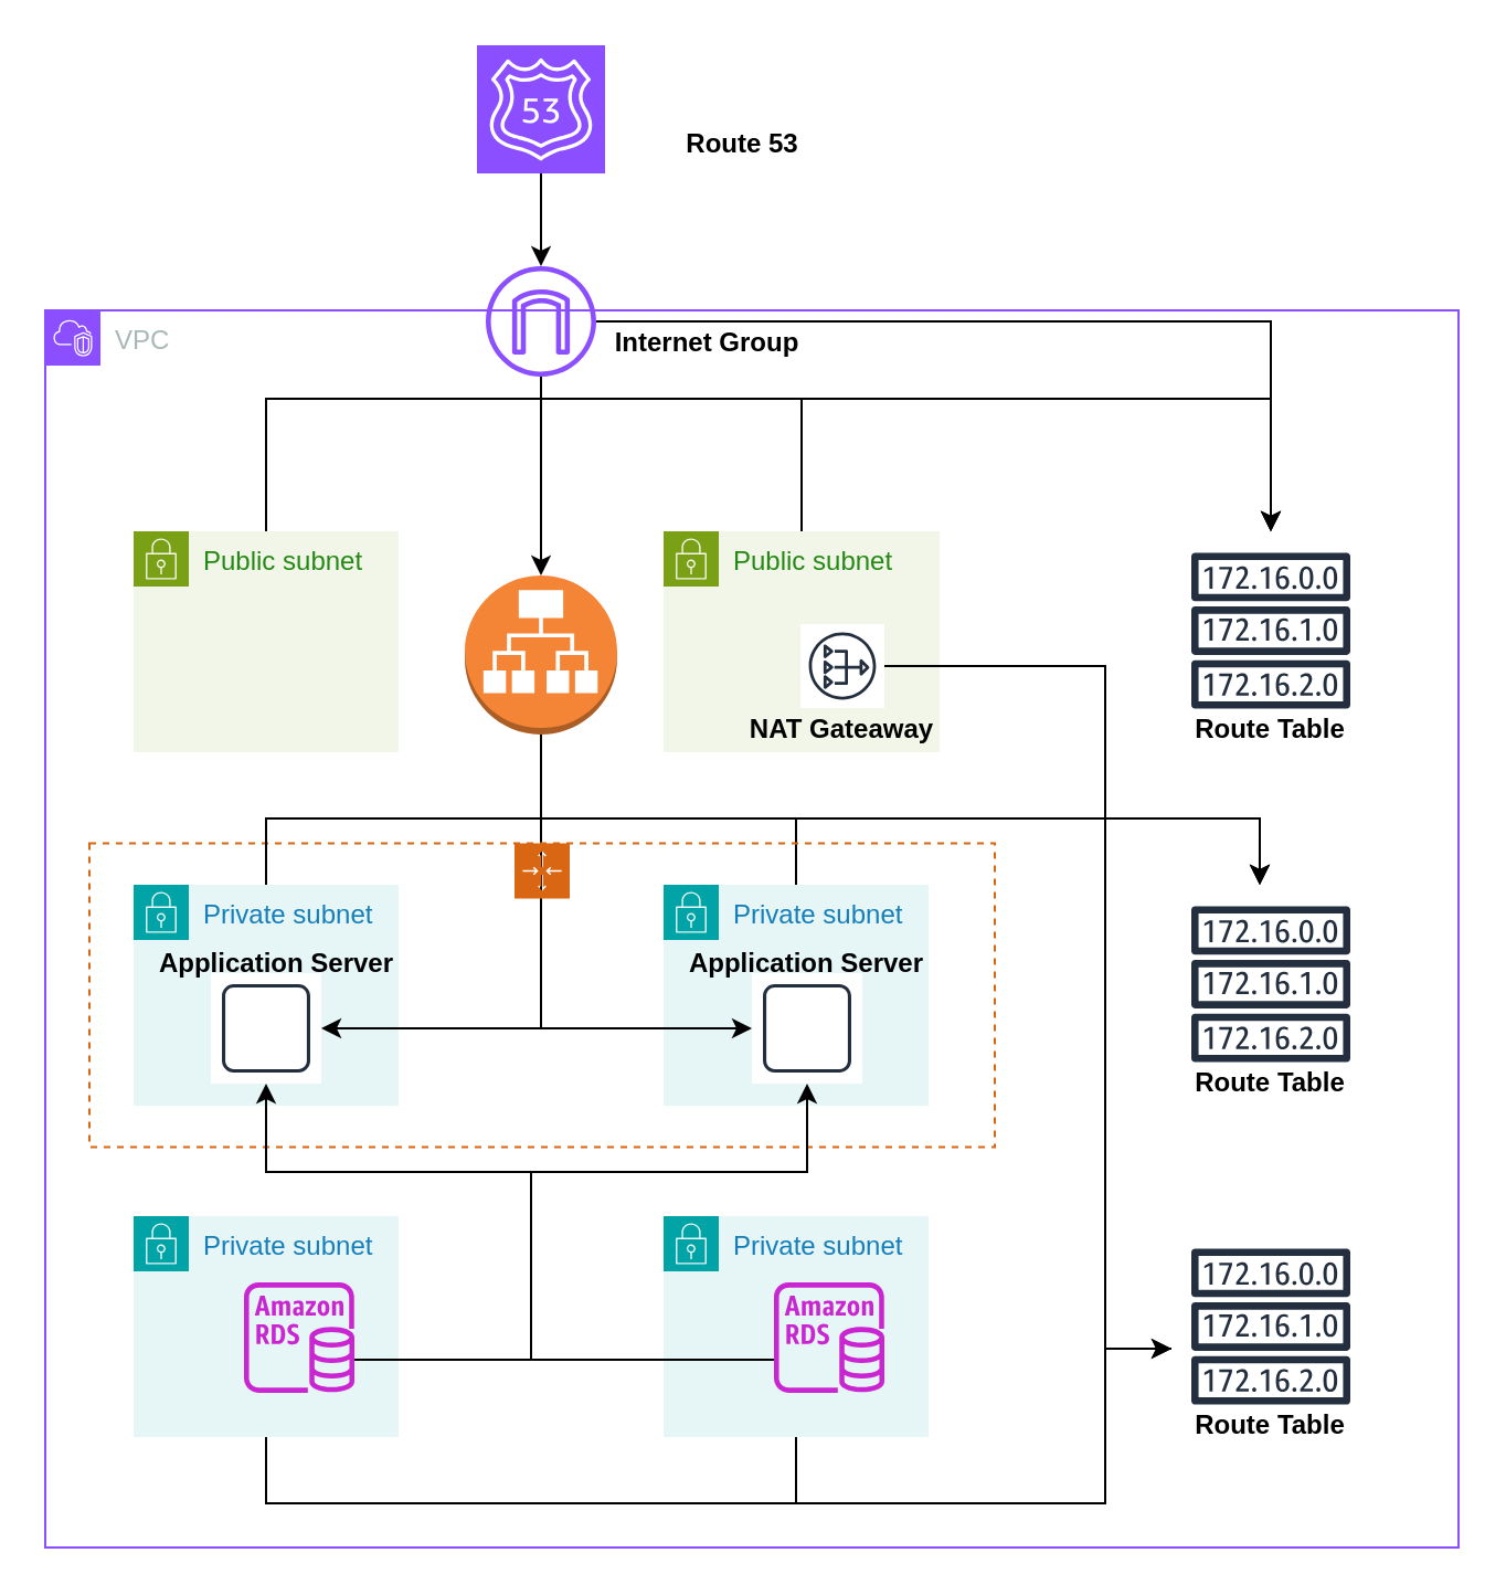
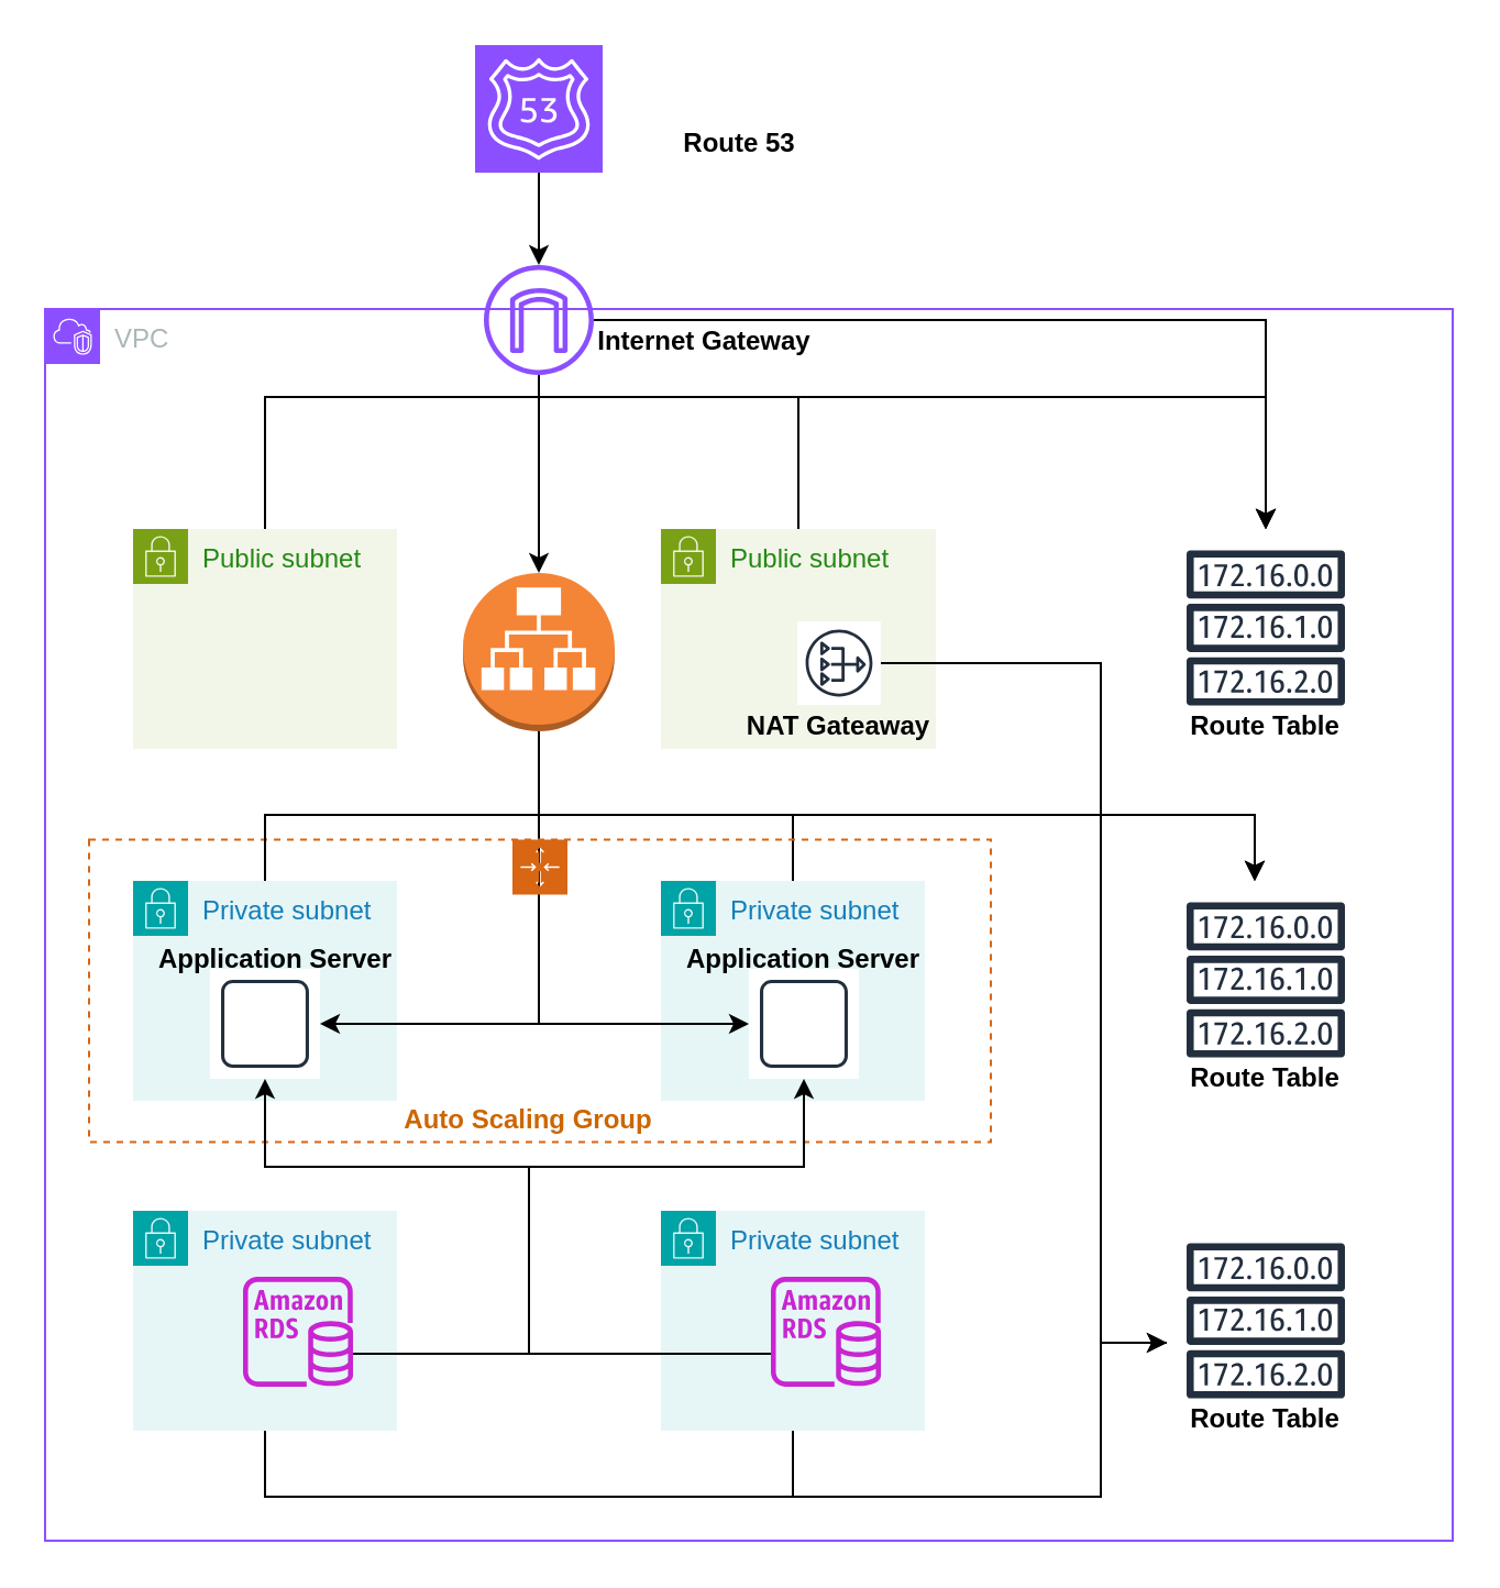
  <mxCell id="0" />
  <mxCell id="1" parent="0" />
  <mxCell id="2" value="VPC" style="points=[[0,0],[0.25,0],[0.5,0],[0.75,0],[1,0],[1,0.25],[1,0.5],[1,0.75],[1,1],[0.75,1],[0.5,1],[0.25,1],[0,1],[0,0.75],[0,0.5],[0,0.25]];outlineConnect=0;gradientColor=none;html=1;whiteSpace=wrap;fontSize=12;fontStyle=0;container=1;pointerEvents=0;collapsible=0;recursiveResize=0;shape=mxgraph.aws4.group;grIcon=mxgraph.aws4.group_vpc2;strokeColor=#8C4FFF;fillColor=none;verticalAlign=top;align=left;spacingLeft=30;fontColor=#AAB7B8;dashed=0;" vertex="1" parent="1"><mxGeometry x="20" y="140" width="640" height="560" as="geometry" /></mxCell>
  <mxCell id="3" style="edgeStyle=orthogonalEdgeStyle;rounded=0;orthogonalLoop=1;jettySize=auto;html=1;" edge="1" parent="2" source="4" target="33"><mxGeometry relative="1" as="geometry"><Array as="points"><mxPoint x="100" y="540" /><mxPoint x="480" y="540" /><mxPoint x="480" y="470" /></Array></mxGeometry></mxCell>
  <mxCell id="4" value="Private subnet" style="points=[[0,0],[0.25,0],[0.5,0],[0.75,0],[1,0],[1,0.25],[1,0.5],[1,0.75],[1,1],[0.75,1],[0.5,1],[0.25,1],[0,1],[0,0.75],[0,0.5],[0,0.25]];outlineConnect=0;gradientColor=none;html=1;whiteSpace=wrap;fontSize=12;fontStyle=0;container=1;pointerEvents=0;collapsible=0;recursiveResize=0;shape=mxgraph.aws4.group;grIcon=mxgraph.aws4.group_security_group;grStroke=0;strokeColor=#00A4A6;fillColor=#E6F6F7;verticalAlign=top;align=left;spacingLeft=30;fontColor=#147EBA;dashed=0;" vertex="1" parent="2"><mxGeometry x="40" y="410" width="120" height="100" as="geometry" /></mxCell>
  <mxCell id="5" value="" style="sketch=0;outlineConnect=0;fontColor=#232F3E;gradientColor=none;fillColor=#C925D1;strokeColor=none;dashed=0;verticalLabelPosition=bottom;verticalAlign=top;align=center;html=1;fontSize=12;fontStyle=0;aspect=fixed;pointerEvents=1;shape=mxgraph.aws4.rds_instance;" vertex="1" parent="4"><mxGeometry x="50" y="30" width="50" height="50" as="geometry" /></mxCell>
  <mxCell id="6" style="edgeStyle=orthogonalEdgeStyle;rounded=0;orthogonalLoop=1;jettySize=auto;html=1;entryX=0.524;entryY=0.073;entryDx=0;entryDy=0;entryPerimeter=0;" edge="1" parent="2" source="7" target="33"><mxGeometry relative="1" as="geometry"><Array as="points"><mxPoint x="340" y="540" /><mxPoint x="480" y="540" /><mxPoint x="480" y="470" /><mxPoint x="557" y="470" /></Array></mxGeometry></mxCell>
  <mxCell id="7" value="Private subnet" style="points=[[0,0],[0.25,0],[0.5,0],[0.75,0],[1,0],[1,0.25],[1,0.5],[1,0.75],[1,1],[0.75,1],[0.5,1],[0.25,1],[0,1],[0,0.75],[0,0.5],[0,0.25]];outlineConnect=0;gradientColor=none;html=1;whiteSpace=wrap;fontSize=12;fontStyle=0;container=1;pointerEvents=0;collapsible=0;recursiveResize=0;shape=mxgraph.aws4.group;grIcon=mxgraph.aws4.group_security_group;grStroke=0;strokeColor=#00A4A6;fillColor=#E6F6F7;verticalAlign=top;align=left;spacingLeft=30;fontColor=#147EBA;dashed=0;" vertex="1" parent="2"><mxGeometry x="280" y="410" width="120" height="100" as="geometry" /></mxCell>
  <mxCell id="8" value="" style="sketch=0;outlineConnect=0;fontColor=#232F3E;gradientColor=none;fillColor=#C925D1;strokeColor=none;dashed=0;verticalLabelPosition=bottom;verticalAlign=top;align=center;html=1;fontSize=12;fontStyle=0;aspect=fixed;pointerEvents=1;shape=mxgraph.aws4.rds_instance;" vertex="1" parent="7"><mxGeometry x="50" y="30" width="50" height="50" as="geometry" /></mxCell>
  <mxCell id="9" value="Private subnet" style="points=[[0,0],[0.25,0],[0.5,0],[0.75,0],[1,0],[1,0.25],[1,0.5],[1,0.75],[1,1],[0.75,1],[0.5,1],[0.25,1],[0,1],[0,0.75],[0,0.5],[0,0.25]];outlineConnect=0;gradientColor=none;html=1;whiteSpace=wrap;fontSize=12;fontStyle=0;container=1;pointerEvents=0;collapsible=0;recursiveResize=0;shape=mxgraph.aws4.group;grIcon=mxgraph.aws4.group_security_group;grStroke=0;strokeColor=#00A4A6;fillColor=#E6F6F7;verticalAlign=top;align=left;spacingLeft=30;fontColor=#147EBA;dashed=0;" vertex="1" parent="2"><mxGeometry x="40" y="260" width="120" height="100" as="geometry" /></mxCell>
  <mxCell id="10" value="" style="sketch=0;outlineConnect=0;fontColor=#232F3E;gradientColor=none;strokeColor=#232F3E;fillColor=#ffffff;dashed=0;verticalLabelPosition=bottom;verticalAlign=top;align=center;html=1;fontSize=12;fontStyle=0;aspect=fixed;shape=mxgraph.aws4.resourceIcon;resIcon=mxgraph.aws4.instance;" vertex="1" parent="9"><mxGeometry x="35" y="40" width="50" height="50" as="geometry" /></mxCell>
  <mxCell id="11" style="edgeStyle=orthogonalEdgeStyle;rounded=0;orthogonalLoop=1;jettySize=auto;html=1;" edge="1" parent="2" source="12" target="32"><mxGeometry relative="1" as="geometry"><Array as="points"><mxPoint x="340" y="230" /><mxPoint x="550" y="230" /></Array></mxGeometry></mxCell>
  <mxCell id="12" value="Private subnet" style="points=[[0,0],[0.25,0],[0.5,0],[0.75,0],[1,0],[1,0.25],[1,0.5],[1,0.75],[1,1],[0.75,1],[0.5,1],[0.25,1],[0,1],[0,0.75],[0,0.5],[0,0.25]];outlineConnect=0;gradientColor=none;html=1;whiteSpace=wrap;fontSize=12;fontStyle=0;container=1;pointerEvents=0;collapsible=0;recursiveResize=0;shape=mxgraph.aws4.group;grIcon=mxgraph.aws4.group_security_group;grStroke=0;strokeColor=#00A4A6;fillColor=#E6F6F7;verticalAlign=top;align=left;spacingLeft=30;fontColor=#147EBA;dashed=0;" vertex="1" parent="2"><mxGeometry x="280" y="260" width="120" height="100" as="geometry" /></mxCell>
  <mxCell id="13" value="" style="sketch=0;outlineConnect=0;fontColor=#232F3E;gradientColor=none;strokeColor=#232F3E;fillColor=#ffffff;dashed=0;verticalLabelPosition=bottom;verticalAlign=top;align=center;html=1;fontSize=12;fontStyle=0;aspect=fixed;shape=mxgraph.aws4.resourceIcon;resIcon=mxgraph.aws4.instance;" vertex="1" parent="12"><mxGeometry x="40" y="40" width="50" height="50" as="geometry" /></mxCell>
  <mxCell id="14" style="edgeStyle=orthogonalEdgeStyle;rounded=0;orthogonalLoop=1;jettySize=auto;html=1;" edge="1" parent="2" source="15" target="31"><mxGeometry relative="1" as="geometry"><Array as="points"><mxPoint x="100" y="40" /><mxPoint x="555" y="40" /></Array></mxGeometry></mxCell>
  <mxCell id="15" value="Public subnet" style="points=[[0,0],[0.25,0],[0.5,0],[0.75,0],[1,0],[1,0.25],[1,0.5],[1,0.75],[1,1],[0.75,1],[0.5,1],[0.25,1],[0,1],[0,0.75],[0,0.5],[0,0.25]];outlineConnect=0;gradientColor=none;html=1;whiteSpace=wrap;fontSize=12;fontStyle=0;container=1;pointerEvents=0;collapsible=0;recursiveResize=0;shape=mxgraph.aws4.group;grIcon=mxgraph.aws4.group_security_group;grStroke=0;strokeColor=#7AA116;fillColor=#F2F6E8;verticalAlign=top;align=left;spacingLeft=30;fontColor=#248814;dashed=0;" vertex="1" parent="2"><mxGeometry x="40" y="100" width="120" height="100" as="geometry" /></mxCell>
  <mxCell id="16" style="edgeStyle=orthogonalEdgeStyle;rounded=0;orthogonalLoop=1;jettySize=auto;html=1;" edge="1" parent="2" source="17" target="31"><mxGeometry relative="1" as="geometry"><Array as="points"><mxPoint x="343" y="40" /><mxPoint x="555" y="40" /></Array></mxGeometry></mxCell>
  <mxCell id="17" value="Public subnet" style="points=[[0,0],[0.25,0],[0.5,0],[0.75,0],[1,0],[1,0.25],[1,0.5],[1,0.75],[1,1],[0.75,1],[0.5,1],[0.25,1],[0,1],[0,0.75],[0,0.5],[0,0.25]];outlineConnect=0;gradientColor=none;html=1;whiteSpace=wrap;fontSize=12;fontStyle=0;container=1;pointerEvents=0;collapsible=0;recursiveResize=0;shape=mxgraph.aws4.group;grIcon=mxgraph.aws4.group_security_group;grStroke=0;strokeColor=#7AA116;fillColor=#F2F6E8;verticalAlign=top;align=left;spacingLeft=30;fontColor=#248814;dashed=0;" vertex="1" parent="2"><mxGeometry x="280" y="100" width="125" height="100" as="geometry" /></mxCell>
  <mxCell id="18" value="" style="sketch=0;outlineConnect=0;fontColor=#232F3E;gradientColor=none;strokeColor=#232F3E;fillColor=#ffffff;dashed=0;verticalLabelPosition=bottom;verticalAlign=top;align=center;html=1;fontSize=12;fontStyle=0;aspect=fixed;shape=mxgraph.aws4.resourceIcon;resIcon=mxgraph.aws4.nat_gateway;" vertex="1" parent="17"><mxGeometry x="62" y="42" width="38" height="38" as="geometry" /></mxCell>
  <mxCell id="19" value="&lt;b&gt;NAT Gateaway&lt;/b&gt;" style="text;html=1;strokeColor=none;fillColor=none;align=center;verticalAlign=middle;whiteSpace=wrap;rounded=0;" vertex="1" parent="17"><mxGeometry x="31" y="80" width="100" height="20" as="geometry" /></mxCell>
  <mxCell id="20" style="edgeStyle=orthogonalEdgeStyle;rounded=0;orthogonalLoop=1;jettySize=auto;html=1;" edge="1" parent="2" source="22" target="10"><mxGeometry relative="1" as="geometry"><Array as="points"><mxPoint x="225" y="325" /></Array></mxGeometry></mxCell>
  <mxCell id="21" style="edgeStyle=orthogonalEdgeStyle;rounded=0;orthogonalLoop=1;jettySize=auto;html=1;" edge="1" parent="2" source="22" target="13"><mxGeometry relative="1" as="geometry"><Array as="points"><mxPoint x="225" y="325" /></Array></mxGeometry></mxCell>
  <mxCell id="22" value="" style="outlineConnect=0;dashed=0;verticalLabelPosition=bottom;verticalAlign=top;align=center;html=1;shape=mxgraph.aws3.application_load_balancer;fillColor=#F58536;gradientColor=none;" vertex="1" parent="2"><mxGeometry x="190" y="120" width="69" height="72" as="geometry" /></mxCell>
  <mxCell id="23" style="edgeStyle=orthogonalEdgeStyle;rounded=0;orthogonalLoop=1;jettySize=auto;html=1;" edge="1" parent="2" source="26" target="22"><mxGeometry relative="1" as="geometry" /></mxCell>
  <mxCell id="24" style="edgeStyle=orthogonalEdgeStyle;rounded=0;orthogonalLoop=1;jettySize=auto;html=1;" edge="1" parent="2" source="26" target="31"><mxGeometry relative="1" as="geometry"><Array as="points"><mxPoint x="225" y="40" /><mxPoint x="555" y="40" /></Array></mxGeometry></mxCell>
  <mxCell id="25" style="edgeStyle=orthogonalEdgeStyle;rounded=0;orthogonalLoop=1;jettySize=auto;html=1;" edge="1" parent="2" source="26" target="31"><mxGeometry relative="1" as="geometry"><Array as="points"><mxPoint x="555" y="5" /></Array></mxGeometry></mxCell>
  <mxCell id="26" value="" style="sketch=0;outlineConnect=0;fontColor=#232F3E;gradientColor=none;fillColor=#8C4FFF;strokeColor=none;dashed=0;verticalLabelPosition=bottom;verticalAlign=top;align=center;html=1;fontSize=12;fontStyle=0;aspect=fixed;pointerEvents=1;shape=mxgraph.aws4.internet_gateway;" vertex="1" parent="2"><mxGeometry x="199.5" y="-20" width="50" height="50" as="geometry" /></mxCell>
  <mxCell id="27" value="" style="points=[[0,0],[0.25,0],[0.5,0],[0.75,0],[1,0],[1,0.25],[1,0.5],[1,0.75],[1,1],[0.75,1],[0.5,1],[0.25,1],[0,1],[0,0.75],[0,0.5],[0,0.25]];outlineConnect=0;gradientColor=none;html=1;whiteSpace=wrap;fontSize=12;fontStyle=0;container=1;pointerEvents=0;collapsible=0;recursiveResize=0;shape=mxgraph.aws4.groupCenter;grIcon=mxgraph.aws4.group_auto_scaling_group;grStroke=1;strokeColor=#D86613;fillColor=none;verticalAlign=top;align=center;fontColor=#D86613;dashed=1;spacingTop=25;" vertex="1" parent="2"><mxGeometry x="20" y="241.25" width="410" height="137.5" as="geometry" /></mxCell>
+ <mxCell id="28" value="&lt;b&gt;&lt;font color=&quot;#cc6600&quot;&gt;Auto Scaling Group&lt;/font&gt;&lt;/b&gt;" style="text;html=1;strokeColor=none;fillColor=none;align=center;verticalAlign=middle;whiteSpace=wrap;rounded=0;" vertex="1" parent="27"><mxGeometry x="140" y="117.5" width="120" height="20" as="geometry" /></mxCell>
  <mxCell id="29" value="&lt;b&gt;Application Server&lt;/b&gt;" style="text;html=1;strokeColor=none;fillColor=none;align=center;verticalAlign=middle;whiteSpace=wrap;rounded=0;" vertex="1" parent="27"><mxGeometry x="30" y="50" width="110" height="10" as="geometry" /></mxCell>
  <mxCell id="30" value="&lt;b&gt;Application Server&lt;/b&gt;" style="text;html=1;strokeColor=none;fillColor=none;align=center;verticalAlign=middle;whiteSpace=wrap;rounded=0;" vertex="1" parent="27"><mxGeometry x="270" y="50" width="110" height="10" as="geometry" /></mxCell>
  <mxCell id="31" value="" style="sketch=0;outlineConnect=0;fontColor=#232F3E;gradientColor=none;strokeColor=#232F3E;fillColor=#ffffff;dashed=0;verticalLabelPosition=bottom;verticalAlign=top;align=center;html=1;fontSize=12;fontStyle=0;aspect=fixed;shape=mxgraph.aws4.resourceIcon;resIcon=mxgraph.aws4.route_table;" vertex="1" parent="2"><mxGeometry x="510" y="100" width="90" height="90" as="geometry" /></mxCell>
  <mxCell id="32" value="" style="sketch=0;outlineConnect=0;fontColor=#232F3E;gradientColor=none;strokeColor=#232F3E;fillColor=#ffffff;dashed=0;verticalLabelPosition=bottom;verticalAlign=top;align=center;html=1;fontSize=12;fontStyle=0;aspect=fixed;shape=mxgraph.aws4.resourceIcon;resIcon=mxgraph.aws4.route_table;" vertex="1" parent="2"><mxGeometry x="510" y="260" width="90" height="90" as="geometry" /></mxCell>
  <mxCell id="33" value="" style="sketch=0;outlineConnect=0;fontColor=#232F3E;gradientColor=none;strokeColor=#232F3E;fillColor=#ffffff;dashed=0;verticalLabelPosition=bottom;verticalAlign=top;align=center;html=1;fontSize=12;fontStyle=0;aspect=fixed;shape=mxgraph.aws4.resourceIcon;resIcon=mxgraph.aws4.route_table;" vertex="1" parent="2"><mxGeometry x="510" y="415" width="90" height="90" as="geometry" /></mxCell>
  <mxCell id="34" style="edgeStyle=orthogonalEdgeStyle;rounded=0;orthogonalLoop=1;jettySize=auto;html=1;entryX=0.444;entryY=0;entryDx=0;entryDy=0;entryPerimeter=0;" edge="1" parent="2" source="9" target="32"><mxGeometry relative="1" as="geometry"><Array as="points"><mxPoint x="100" y="230" /><mxPoint x="550" y="230" /></Array></mxGeometry></mxCell>
  <mxCell id="35" style="edgeStyle=orthogonalEdgeStyle;rounded=0;orthogonalLoop=1;jettySize=auto;html=1;" edge="1" parent="2" source="18" target="32"><mxGeometry relative="1" as="geometry"><Array as="points"><mxPoint x="480" y="161" /><mxPoint x="480" y="230" /><mxPoint x="550" y="230" /></Array></mxGeometry></mxCell>
  <mxCell id="36" style="edgeStyle=orthogonalEdgeStyle;rounded=0;orthogonalLoop=1;jettySize=auto;html=1;" edge="1" parent="2" source="18" target="33"><mxGeometry relative="1" as="geometry"><Array as="points"><mxPoint x="480" y="161" /><mxPoint x="480" y="470" /></Array></mxGeometry></mxCell>
  <mxCell id="37" style="edgeStyle=orthogonalEdgeStyle;rounded=0;orthogonalLoop=1;jettySize=auto;html=1;" edge="1" parent="2" source="5" target="13"><mxGeometry relative="1" as="geometry"><Array as="points"><mxPoint x="220" y="475" /><mxPoint x="220" y="390" /><mxPoint x="345" y="390" /></Array></mxGeometry></mxCell>
  <mxCell id="38" style="edgeStyle=orthogonalEdgeStyle;rounded=0;orthogonalLoop=1;jettySize=auto;html=1;" edge="1" parent="2" source="8" target="10"><mxGeometry relative="1" as="geometry"><Array as="points"><mxPoint x="220" y="475" /><mxPoint x="220" y="390" /><mxPoint x="100" y="390" /></Array></mxGeometry></mxCell>
  <mxCell id="39" value="&lt;b&gt;Route Table&lt;/b&gt;" style="text;html=1;strokeColor=none;fillColor=none;align=center;verticalAlign=middle;whiteSpace=wrap;rounded=0;" vertex="1" parent="2"><mxGeometry x="520" y="180" width="70" height="20" as="geometry" /></mxCell>
  <mxCell id="40" value="&lt;b&gt;Route Table&lt;/b&gt;" style="text;html=1;strokeColor=none;fillColor=none;align=center;verticalAlign=middle;whiteSpace=wrap;rounded=0;" vertex="1" parent="2"><mxGeometry x="520" y="340" width="70" height="20" as="geometry" /></mxCell>
  <mxCell id="41" value="&lt;b&gt;Route Table&lt;/b&gt;" style="text;html=1;strokeColor=none;fillColor=none;align=center;verticalAlign=middle;whiteSpace=wrap;rounded=0;" vertex="1" parent="2"><mxGeometry x="520" y="490" width="70" height="30" as="geometry" /></mxCell>
- <mxCell id="42" value="&lt;b&gt;Internet Group&lt;/b&gt;" style="text;html=1;strokeColor=none;fillColor=none;align=center;verticalAlign=middle;whiteSpace=wrap;rounded=0;" vertex="1" parent="2"><mxGeometry x="249.5" width="100" height="30" as="geometry" /></mxCell>
+ <mxCell id="42" value="&lt;b&gt;Internet Gateway&lt;/b&gt;" style="text;html=1;strokeColor=none;fillColor=none;align=center;verticalAlign=middle;whiteSpace=wrap;rounded=0;" vertex="1" parent="2"><mxGeometry x="249.5" width="100" height="30" as="geometry" /></mxCell>
  <mxCell id="43" style="edgeStyle=orthogonalEdgeStyle;rounded=0;orthogonalLoop=1;jettySize=auto;html=1;" edge="1" parent="1" source="44" target="26"><mxGeometry relative="1" as="geometry" /></mxCell>
  <mxCell id="44" value="" style="sketch=0;points=[[0,0,0],[0.25,0,0],[0.5,0,0],[0.75,0,0],[1,0,0],[0,1,0],[0.25,1,0],[0.5,1,0],[0.75,1,0],[1,1,0],[0,0.25,0],[0,0.5,0],[0,0.75,0],[1,0.25,0],[1,0.5,0],[1,0.75,0]];outlineConnect=0;fontColor=#232F3E;fillColor=#8C4FFF;strokeColor=#ffffff;dashed=0;verticalLabelPosition=bottom;verticalAlign=top;align=center;html=1;fontSize=12;fontStyle=0;aspect=fixed;shape=mxgraph.aws4.resourceIcon;resIcon=mxgraph.aws4.route_53;" vertex="1" parent="1"><mxGeometry x="215.5" y="20" width="58" height="58" as="geometry" /></mxCell>
  <mxCell id="45" value="&lt;b&gt;Route 53&lt;/b&gt;" style="text;html=1;strokeColor=none;fillColor=none;align=center;verticalAlign=middle;whiteSpace=wrap;rounded=0;" vertex="1" parent="1"><mxGeometry x="305.5" y="55" width="60" height="20" as="geometry" /></mxCell>
